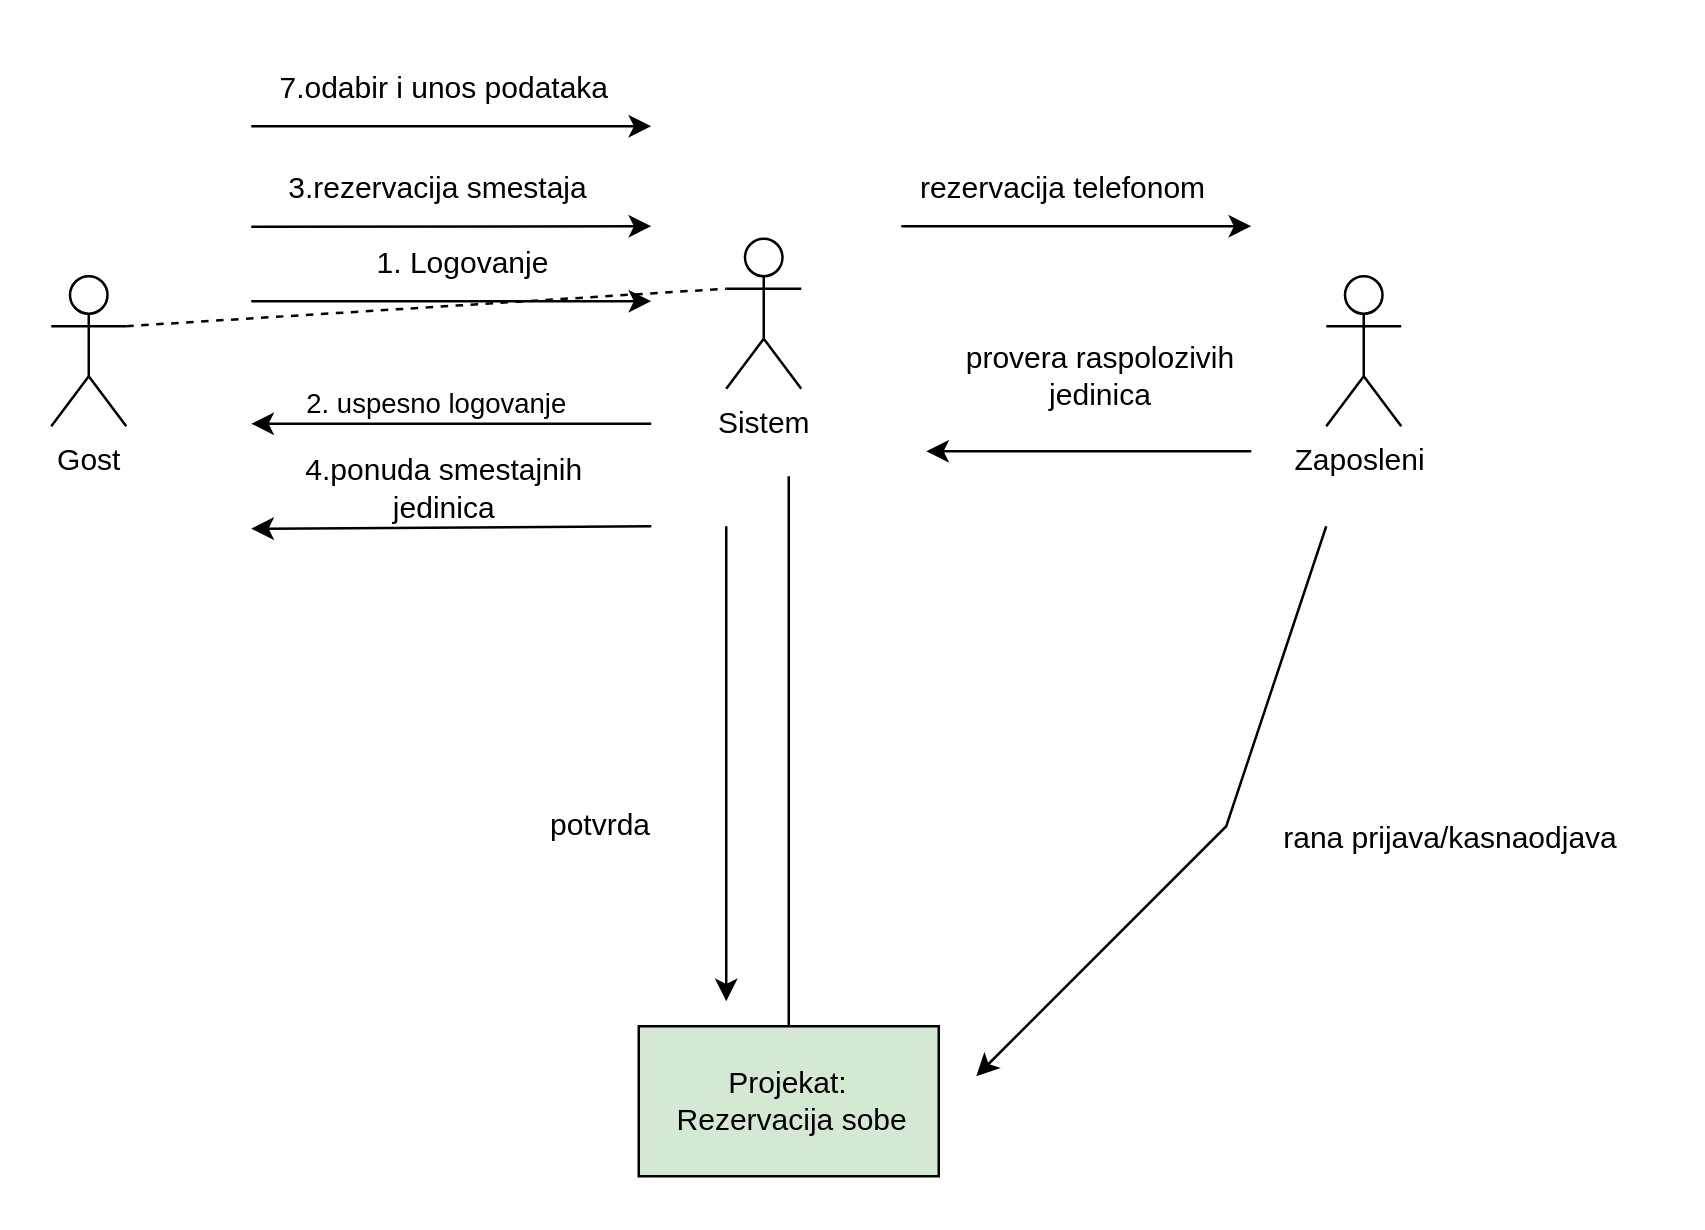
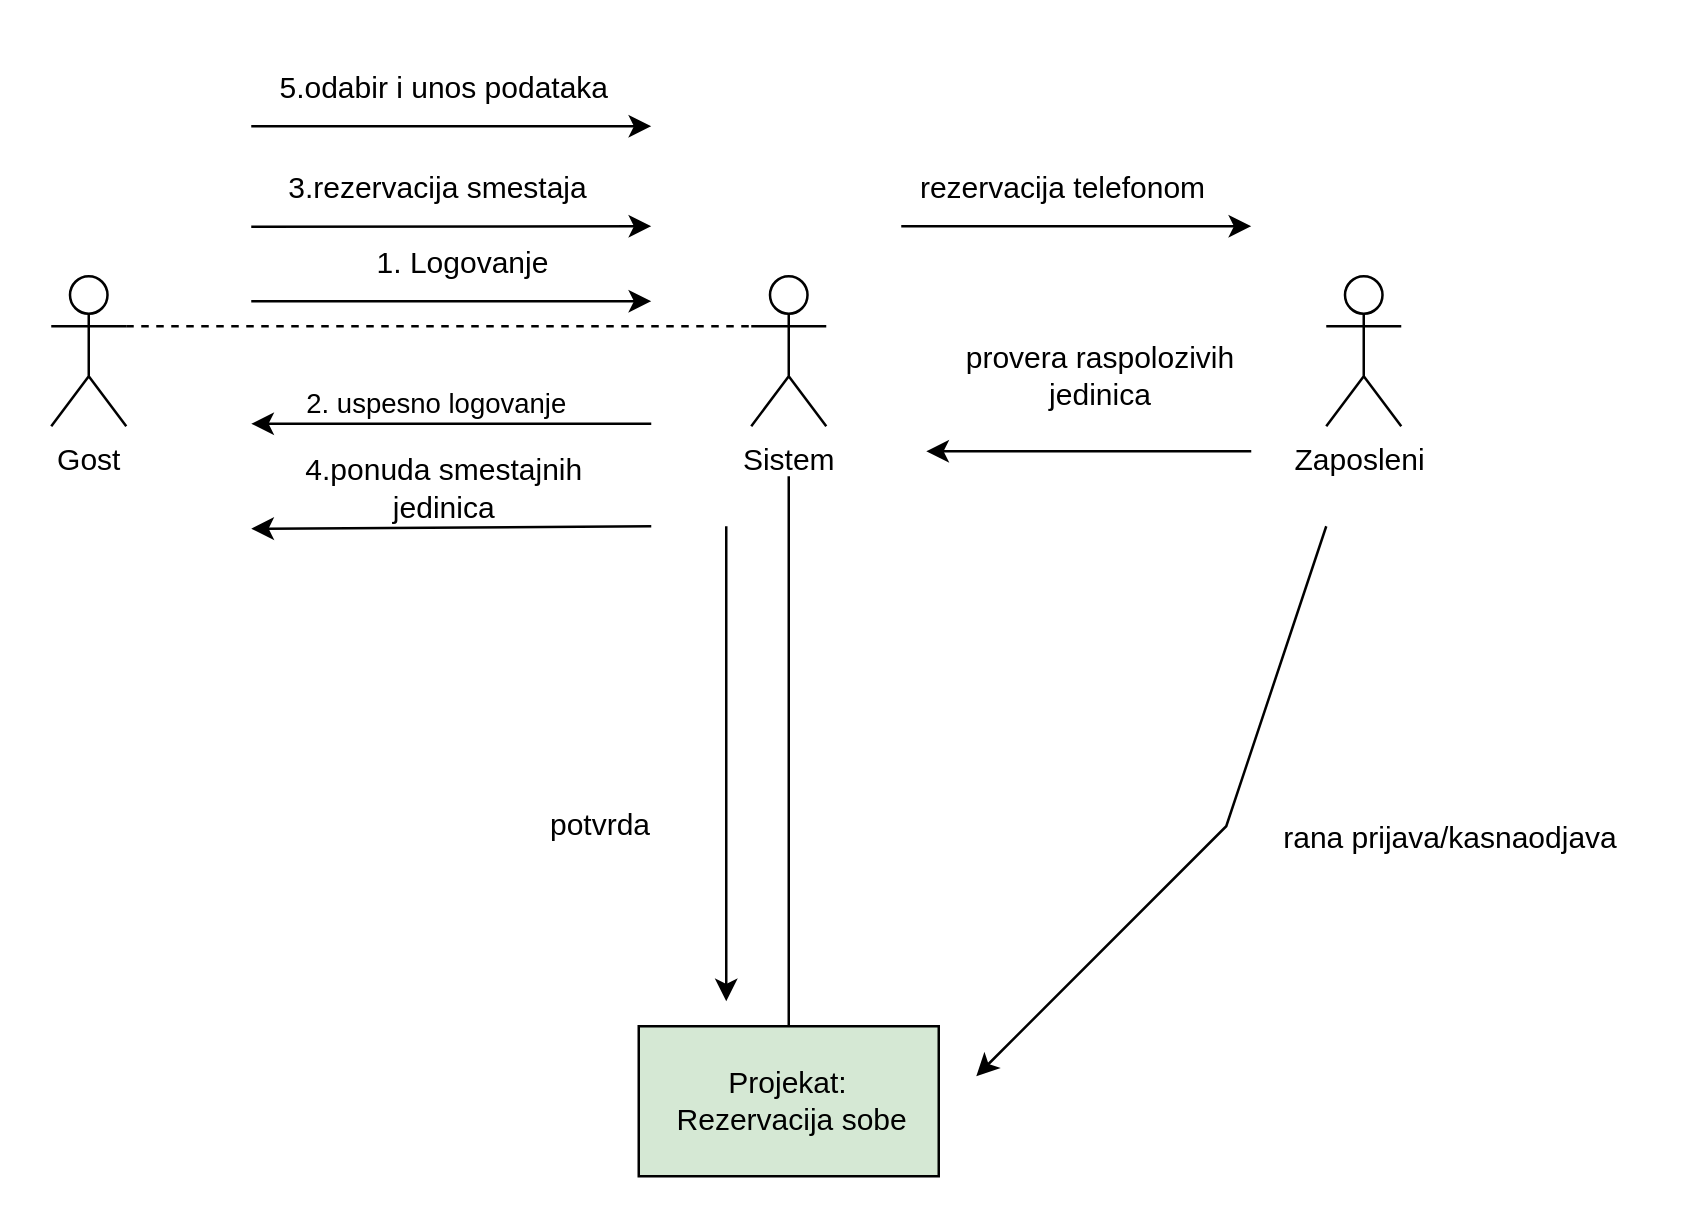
  <mxCell id="0" />
  <mxCell id="1" parent="0" />
  <mxCell id="2" value="Gost" style="shape=umlActor;verticalLabelPosition=bottom;verticalAlign=top;html=1;outlineConnect=0;" vertex="1" parent="1"><mxGeometry x="20" y="110" width="30" height="60" as="geometry" /></mxCell>
- <mxCell id="3" value="Sistem" style="shape=umlActor;verticalLabelPosition=bottom;verticalAlign=top;html=1;outlineConnect=0;" vertex="1" parent="1"><mxGeometry x="290" y="95" width="30" height="60" as="geometry" /></mxCell>
+ <mxCell id="3" value="Sistem" style="shape=umlActor;verticalLabelPosition=bottom;verticalAlign=top;html=1;outlineConnect=0;" vertex="1" parent="1"><mxGeometry x="300" y="110" width="30" height="60" as="geometry" /></mxCell>
  <mxCell id="4" value="Zaposleni&amp;nbsp;" style="shape=umlActor;verticalLabelPosition=bottom;verticalAlign=top;html=1;outlineConnect=0;" vertex="1" parent="1"><mxGeometry x="530" y="110" width="30" height="60" as="geometry" /></mxCell>
  <mxCell id="5" value="" style="endArrow=none;html=1;rounded=0;entryX=0;entryY=0.333;entryDx=0;entryDy=0;entryPerimeter=0;exitX=1;exitY=0.333;exitDx=0;exitDy=0;exitPerimeter=0;dashed=1;" edge="1" parent="1" source="2" target="3"><mxGeometry width="50" height="50" relative="1" as="geometry"><mxPoint x="90" y="130" as="sourcePoint" /><mxPoint x="140" y="80" as="targetPoint" /></mxGeometry></mxCell>
  <mxCell id="6" value="" style="endArrow=classic;html=1;rounded=0;fontFamily=Helvetica;" edge="1" parent="1"><mxGeometry width="50" height="50" relative="1" as="geometry"><mxPoint x="100" y="120" as="sourcePoint" /><mxPoint x="260" y="120" as="targetPoint" /></mxGeometry></mxCell>
  <mxCell id="7" value="1. Logovanje" style="text;html=1;align=center;verticalAlign=middle;whiteSpace=wrap;rounded=0;" vertex="1" parent="1"><mxGeometry x="140" y="90" width="90" height="30" as="geometry" /></mxCell>
  <mxCell id="8" value="" style="endArrow=classic;html=1;rounded=0;fontFamily=Helvetica;" edge="1" parent="1"><mxGeometry width="50" height="50" relative="1" as="geometry"><mxPoint x="260" y="169" as="sourcePoint" /><mxPoint x="100" y="169" as="targetPoint" /></mxGeometry></mxCell>
  <mxCell id="9" value="2. uspesno logovanje" style="edgeLabel;html=1;align=center;verticalAlign=middle;resizable=0;points=[];" vertex="1" connectable="0" parent="8"><mxGeometry x="0.087" y="-9" relative="1" as="geometry"><mxPoint as="offset" /></mxGeometry></mxCell>
  <mxCell id="10" value="" style="endArrow=classic;html=1;rounded=0;fontFamily=Helvetica;" edge="1" parent="1"><mxGeometry width="50" height="50" relative="1" as="geometry"><mxPoint x="260" y="210" as="sourcePoint" /><mxPoint x="100" y="211" as="targetPoint" /></mxGeometry></mxCell>
  <mxCell id="11" value="" style="endArrow=classic;html=1;rounded=0;" edge="1" parent="1"><mxGeometry width="50" height="50" relative="1" as="geometry"><mxPoint x="100" y="90.21" as="sourcePoint" /><mxPoint x="260" y="89.999" as="targetPoint" /></mxGeometry></mxCell>
  <mxCell id="12" value="3.rezervacija smestaja" style="text;html=1;align=center;verticalAlign=middle;whiteSpace=wrap;rounded=0;" vertex="1" parent="1"><mxGeometry x="100" y="60" width="150" height="30" as="geometry" /></mxCell>
  <mxCell id="13" value="4.ponuda smestajnih jedinica" style="text;html=1;align=center;verticalAlign=middle;whiteSpace=wrap;rounded=0;" vertex="1" parent="1"><mxGeometry x="115" y="180" width="125" height="30" as="geometry" /></mxCell>
  <mxCell id="14" value="" style="endArrow=classic;html=1;rounded=0;" edge="1" parent="1"><mxGeometry width="50" height="50" relative="1" as="geometry"><mxPoint x="100" y="50" as="sourcePoint" /><mxPoint x="260" y="50" as="targetPoint" /></mxGeometry></mxCell>
  <mxCell id="15" value="" style="endArrow=classic;html=1;rounded=0;" edge="1" parent="1"><mxGeometry width="50" height="50" relative="1" as="geometry"><mxPoint x="360" y="90" as="sourcePoint" /><mxPoint x="500" y="90" as="targetPoint" /></mxGeometry></mxCell>
- <mxCell id="16" value="7.odabir i unos podataka" style="text;html=1;align=center;verticalAlign=middle;whiteSpace=wrap;rounded=0;" vertex="1" parent="1"><mxGeometry x="100" y="20" width="155" height="30" as="geometry" /></mxCell>
+ <mxCell id="16" value="5.odabir i unos podataka" style="text;html=1;align=center;verticalAlign=middle;whiteSpace=wrap;rounded=0;" vertex="1" parent="1"><mxGeometry x="100" y="20" width="155" height="30" as="geometry" /></mxCell>
  <mxCell id="17" value="rezervacija telefonom" style="text;html=1;align=center;verticalAlign=middle;whiteSpace=wrap;rounded=0;" vertex="1" parent="1"><mxGeometry x="350" y="60" width="150" height="30" as="geometry" /></mxCell>
  <mxCell id="18" value="provera raspolozivih jedinica" style="text;html=1;align=center;verticalAlign=middle;whiteSpace=wrap;rounded=0;" vertex="1" parent="1"><mxGeometry x="370" y="90" width="140" height="120" as="geometry" /></mxCell>
  <mxCell id="19" value="" style="endArrow=classic;html=1;rounded=0;" edge="1" parent="1"><mxGeometry width="50" height="50" relative="1" as="geometry"><mxPoint x="500" y="180" as="sourcePoint" /><mxPoint x="370" y="180" as="targetPoint" /></mxGeometry></mxCell>
  <mxCell id="20" value="" style="endArrow=classic;html=1;rounded=0;" edge="1" parent="1"><mxGeometry width="50" height="50" relative="1" as="geometry"><mxPoint x="290" y="210" as="sourcePoint" /><mxPoint x="290" y="400" as="targetPoint" /><Array as="points"><mxPoint x="290" y="320" /></Array></mxGeometry></mxCell>
  <mxCell id="21" value="" style="endArrow=classic;html=1;rounded=0;" edge="1" parent="1"><mxGeometry width="50" height="50" relative="1" as="geometry"><mxPoint x="530" y="210" as="sourcePoint" /><mxPoint x="390" y="430" as="targetPoint" /><Array as="points"><mxPoint x="490" y="330" /></Array></mxGeometry></mxCell>
  <mxCell id="22" value="rana prijava/kasnaodjava" style="text;html=1;align=center;verticalAlign=middle;whiteSpace=wrap;rounded=0;" vertex="1" parent="1"><mxGeometry x="500" y="320" width="160" height="30" as="geometry" /></mxCell>
  <mxCell id="23" value="potvrda" style="text;html=1;align=center;verticalAlign=middle;whiteSpace=wrap;rounded=0;" vertex="1" parent="1"><mxGeometry x="210" y="315" width="60" height="30" as="geometry" /></mxCell>
  <mxCell id="24" value="Projekat:&lt;div&gt;&amp;nbsp;Rezervacija sobe&lt;/div&gt;" style="rounded=0;whiteSpace=wrap;html=1;fillColor=#d5e8d4;" vertex="1" parent="1"><mxGeometry x="255" y="410" width="120" height="60" as="geometry" /></mxCell>
  <mxCell id="25" value="" style="endArrow=none;html=1;rounded=0;" edge="1" parent="1"><mxGeometry width="50" height="50" relative="1" as="geometry"><mxPoint x="315" y="410" as="sourcePoint" /><mxPoint x="315" y="190" as="targetPoint" /></mxGeometry></mxCell>
